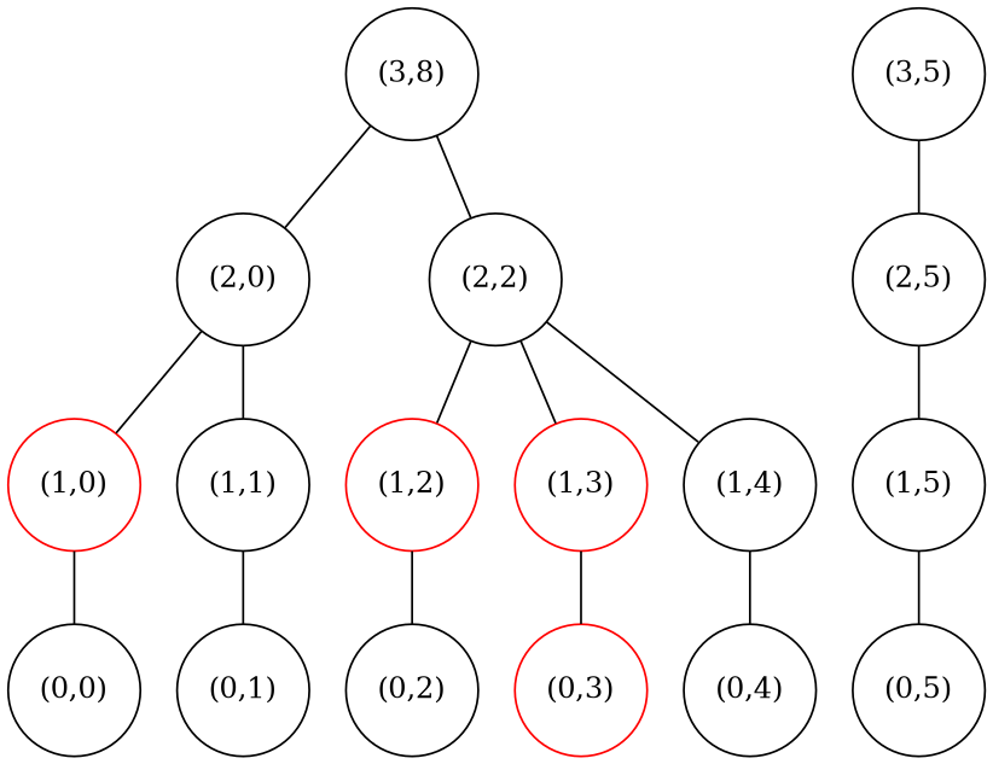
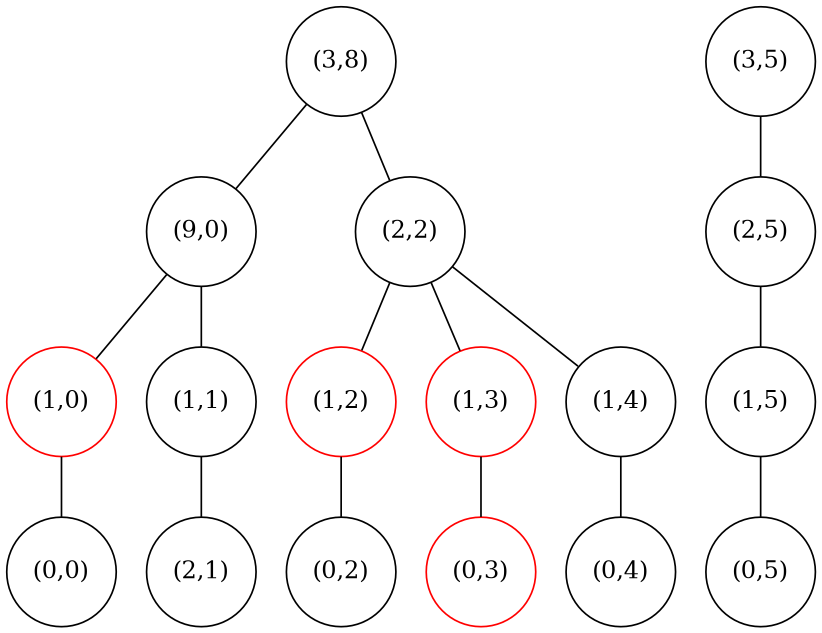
  graph {
    node [fillcolor=white shape=circle style=filled]
    n1 [label="(3,8)"]
-   n2 [label="(2,0)"]
+   n2 [label="(9,0)"]
    n3 [label="(2,2)"]
    n4 [color=red label="(1,0)"]
    n5 [label="(1,1)"]
    n6 [color=red label="(1,2)"]
    n7 [color=red label="(1,3)"]
    n8 [label="(1,4)"]
    n9 [label="(3,5)"]
    n10 [label="(2,5)"]
    n11 [label="(1,5)"]
    n12 [label="(0,0)"]
-   n13 [label="(0,1)"]
+   n13 [label="(2,1)"]
    n14 [label="(0,2)"]
    n15 [color=red label="(0,3)"]
    n16 [label="(0,4)"]
    n17 [label="(0,5)"]
    n1 -- n2
    n1 -- n3
    n2 -- n4
    n2 -- n5
    n3 -- n6
    n3 -- n7
    n3 -- n8
    n4 -- n12
    n5 -- n13
    n6 -- n14
    n7 -- n15
    n8 -- n16
    n9 -- n10
    n10 -- n11
    n11 -- n17
  }
